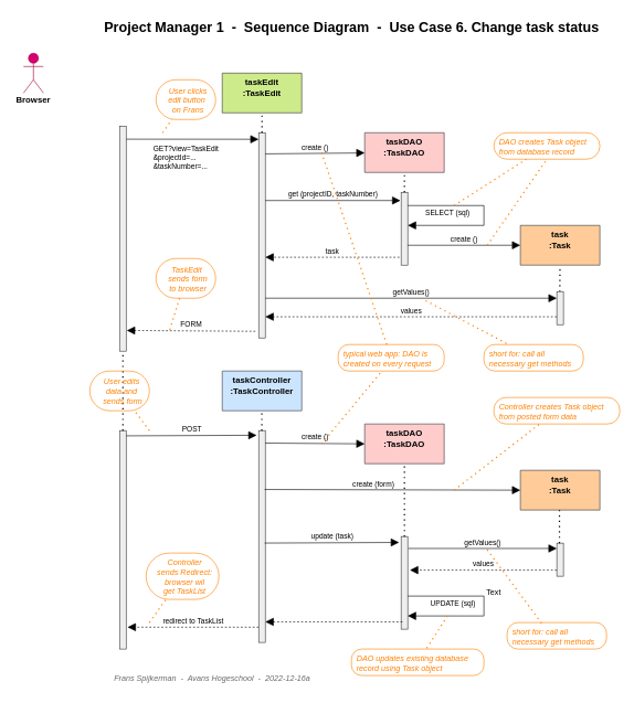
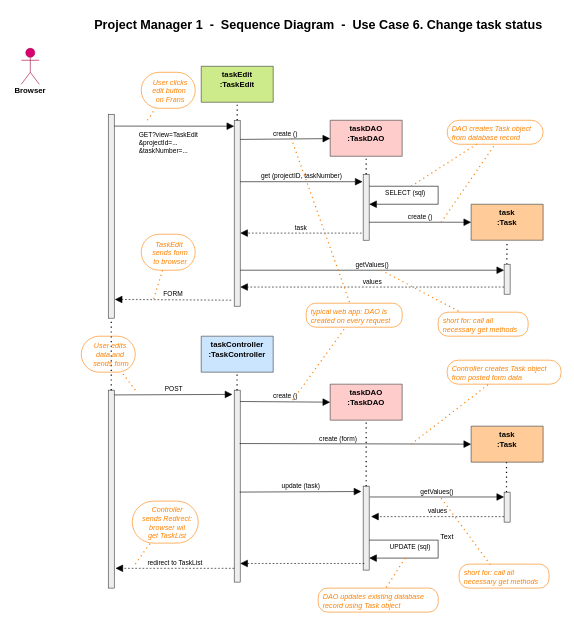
  <mxCell id="0" />
  <mxCell id="1" parent="0" />
  <mxCell id="2" value="&lt;div style=&quot;text-align: left;&quot;&gt;GET?view=TaskEdit&lt;/div&gt;&lt;div style=&quot;text-align: left;&quot;&gt;&amp;amp;projectId=...&lt;/div&gt;&lt;div style=&quot;text-align: left;&quot;&gt;&amp;amp;taskNumber=...&lt;/div&gt;" style="html=1;verticalAlign=bottom;endArrow=block;rounded=0;endSize=10;exitX=0.5;exitY=0.058;exitDx=0;exitDy=0;exitPerimeter=0;entryX=0;entryY=0.034;entryDx=0;entryDy=0;entryPerimeter=0;" parent="1" source="7" edge="1"><mxGeometry x="-0.078" y="-50" width="80" relative="1" as="geometry"><mxPoint x="195" y="210.16" as="sourcePoint" /><mxPoint x="390" y="209.86" as="targetPoint" /><mxPoint as="offset" /></mxGeometry></mxCell>
  <mxCell id="3" value="taskEdit&#10;:TaskEdit" style="swimlane;fontStyle=1;align=center;verticalAlign=top;childLayout=stackLayout;horizontal=1;startSize=60;horizontalStack=0;resizeParent=1;resizeLast=0;collapsible=1;marginBottom=0;rounded=0;shadow=0;strokeWidth=1;fillColor=#cdeb8b;strokeColor=#36393d;fontSize=13;" parent="1" vertex="1"><mxGeometry x="335" y="110" width="120" height="60" as="geometry"><mxRectangle x="230" y="140" width="160" height="26" as="alternateBounds" /></mxGeometry></mxCell>
  <mxCell id="4" value="taskDAO&#10;:TaskDAO" style="swimlane;fontStyle=1;align=center;verticalAlign=top;childLayout=stackLayout;horizontal=1;startSize=60;horizontalStack=0;resizeParent=1;resizeLast=0;collapsible=1;marginBottom=0;rounded=0;shadow=0;strokeWidth=1;fillColor=#ffcccc;strokeColor=#36393d;fontSize=13;" parent="1" vertex="1"><mxGeometry x="550" y="200" width="120" height="60" as="geometry"><mxRectangle x="230" y="140" width="160" height="26" as="alternateBounds" /></mxGeometry></mxCell>
  <mxCell id="5" value="task&#10;:Task" style="swimlane;fontStyle=1;align=center;verticalAlign=top;childLayout=stackLayout;horizontal=1;startSize=60;horizontalStack=0;resizeParent=1;resizeLast=0;collapsible=1;marginBottom=0;rounded=0;shadow=0;strokeWidth=1;fillColor=#ffcc99;strokeColor=#36393d;fontSize=13;" parent="1" vertex="1"><mxGeometry x="785" y="340" width="120" height="60" as="geometry"><mxRectangle x="230" y="140" width="160" height="26" as="alternateBounds" /></mxGeometry></mxCell>
  <mxCell id="6" value="User (Browser)" style="shape=umlActor;verticalLabelPosition=bottom;verticalAlign=top;html=1;fillColor=#d80073;fontColor=#ffffff;strokeColor=#A50040;" parent="1" vertex="1"><mxGeometry x="35" y="80" width="30" height="60" as="geometry" /></mxCell>
  <mxCell id="7" value="" style="html=1;points=[];perimeter=orthogonalPerimeter;fillColor=#eeeeee;strokeColor=#36393d;" parent="1" vertex="1"><mxGeometry x="180" y="190" width="10" height="340" as="geometry" /></mxCell>
  <mxCell id="8" value="" style="html=1;points=[];perimeter=orthogonalPerimeter;fillColor=#eeeeee;strokeColor=#36393d;" parent="1" vertex="1"><mxGeometry x="390" y="200" width="10" height="310" as="geometry" /></mxCell>
  <mxCell id="9" value="FORM" style="html=1;verticalAlign=bottom;endArrow=block;rounded=0;endSize=10;dashed=1;entryX=1.084;entryY=0.908;entryDx=0;entryDy=0;entryPerimeter=0;" parent="1" target="7" edge="1"><mxGeometry width="80" relative="1" as="geometry"><mxPoint x="385" y="500" as="sourcePoint" /><mxPoint x="195" y="500" as="targetPoint" /></mxGeometry></mxCell>
  <mxCell id="10" value="create ()" style="html=1;verticalAlign=bottom;endArrow=block;rounded=0;endSize=10;exitX=1;exitY=0.103;exitDx=0;exitDy=0;exitPerimeter=0;" parent="1" source="8" target="4" edge="1"><mxGeometry width="80" relative="1" as="geometry"><mxPoint x="395" y="230" as="sourcePoint" /><mxPoint x="530" y="229.5" as="targetPoint" /></mxGeometry></mxCell>
  <mxCell id="11" value="" style="html=1;points=[];perimeter=orthogonalPerimeter;fillColor=#eeeeee;strokeColor=#36393d;" parent="1" vertex="1"><mxGeometry x="605" y="290" width="10" height="110" as="geometry" /></mxCell>
  <mxCell id="12" value="get (projectID, taskNumber)" style="html=1;verticalAlign=bottom;endArrow=block;rounded=0;endSize=10;entryX=-0.1;entryY=0.113;entryDx=0;entryDy=0;entryPerimeter=0;" parent="1" source="8" target="11" edge="1"><mxGeometry width="80" relative="1" as="geometry"><mxPoint x="390" y="300" as="sourcePoint" /><mxPoint x="590" y="300.5" as="targetPoint" /></mxGeometry></mxCell>
  <mxCell id="13" value="task" style="html=1;verticalAlign=bottom;endArrow=block;rounded=0;endSize=10;dashed=1;exitX=-0.258;exitY=0.892;exitDx=0;exitDy=0;exitPerimeter=0;" parent="1" source="11" target="8" edge="1"><mxGeometry width="80" relative="1" as="geometry"><mxPoint x="585" y="390" as="sourcePoint" /><mxPoint x="390" y="360" as="targetPoint" /><mxPoint as="offset" /></mxGeometry></mxCell>
  <mxCell id="14" value="create ()" style="html=1;verticalAlign=bottom;endArrow=block;rounded=0;endSize=10;entryX=0;entryY=0.5;entryDx=0;entryDy=0;" parent="1" source="11" target="5" edge="1"><mxGeometry width="80" relative="1" as="geometry"><mxPoint x="630" y="330" as="sourcePoint" /><mxPoint x="770" y="330" as="targetPoint" /></mxGeometry></mxCell>
  <mxCell id="15" value="&lt;font style=&quot;font-size: 13px;&quot;&gt;Browser&lt;/font&gt;" style="text;html=1;strokeColor=none;fillColor=none;align=center;verticalAlign=middle;whiteSpace=wrap;rounded=0;fontStyle=1" parent="1" vertex="1"><mxGeometry x="20" y="135" width="60" height="30" as="geometry" /></mxCell>
  <mxCell id="16" value="" style="endArrow=none;dashed=1;html=1;dashPattern=1 3;strokeWidth=2;rounded=0;entryX=0.5;entryY=1;entryDx=0;entryDy=0;" parent="1" source="11" target="4" edge="1"><mxGeometry width="50" height="50" relative="1" as="geometry"><mxPoint x="740" y="510" as="sourcePoint" /><mxPoint x="740" y="470" as="targetPoint" /></mxGeometry></mxCell>
  <mxCell id="17" value="" style="endArrow=none;dashed=1;html=1;dashPattern=1 3;strokeWidth=2;rounded=0;entryX=0.5;entryY=1;entryDx=0;entryDy=0;" parent="1" source="8" target="3" edge="1"><mxGeometry width="50" height="50" relative="1" as="geometry"><mxPoint x="765" y="510" as="sourcePoint" /><mxPoint x="765" y="470" as="targetPoint" /></mxGeometry></mxCell>
  <mxCell id="18" value="" style="endArrow=none;dashed=1;html=1;dashPattern=1 3;strokeWidth=2;rounded=0;exitX=0.453;exitY=0.004;exitDx=0;exitDy=0;exitPerimeter=0;" parent="1" source="19" target="5" edge="1"><mxGeometry width="50" height="50" relative="1" as="geometry"><mxPoint x="845" y="400" as="sourcePoint" /><mxPoint x="845" y="400" as="targetPoint" /></mxGeometry></mxCell>
  <mxCell id="19" value="" style="html=1;points=[];perimeter=orthogonalPerimeter;fillColor=#eeeeee;strokeColor=#36393d;" parent="1" vertex="1"><mxGeometry x="840" y="440" width="10" height="50" as="geometry" /></mxCell>
  <mxCell id="20" value="getValues()" style="html=1;verticalAlign=bottom;endArrow=block;rounded=0;endSize=10;" parent="1" source="8" edge="1"><mxGeometry width="80" relative="1" as="geometry"><mxPoint x="390" y="420" as="sourcePoint" /><mxPoint x="840" y="450" as="targetPoint" /></mxGeometry></mxCell>
  <mxCell id="21" value="values" style="html=1;verticalAlign=bottom;endArrow=block;rounded=0;endSize=10;dashed=1;entryX=1;entryY=0.897;entryDx=0;entryDy=0;entryPerimeter=0;" parent="1" source="19" target="8" edge="1"><mxGeometry width="80" relative="1" as="geometry"><mxPoint x="805" y="470" as="sourcePoint" /><mxPoint x="455" y="470" as="targetPoint" /><mxPoint as="offset" /></mxGeometry></mxCell>
  <mxCell id="22" value="taskController&#10;:TaskController" style="swimlane;fontStyle=1;align=center;verticalAlign=top;childLayout=stackLayout;horizontal=1;startSize=60;horizontalStack=0;resizeParent=1;resizeLast=0;collapsible=1;marginBottom=0;rounded=0;shadow=0;strokeWidth=1;fillColor=#CCE5FF;strokeColor=#36393d;fontSize=13;" parent="1" vertex="1"><mxGeometry x="335" y="560" width="120" height="60" as="geometry"><mxRectangle x="230" y="140" width="160" height="26" as="alternateBounds" /></mxGeometry></mxCell>
  <mxCell id="23" value="" style="html=1;points=[];perimeter=orthogonalPerimeter;fillColor=#eeeeee;strokeColor=#36393d;" parent="1" vertex="1"><mxGeometry x="180" y="650" width="10" height="330" as="geometry" /></mxCell>
  <mxCell id="24" value="POST" style="html=1;verticalAlign=bottom;endArrow=block;rounded=0;endSize=10;entryX=-0.3;entryY=0.022;entryDx=0;entryDy=0;entryPerimeter=0;exitX=1;exitY=0.024;exitDx=0;exitDy=0;exitPerimeter=0;" parent="1" source="23" target="25" edge="1"><mxGeometry width="80" relative="1" as="geometry"><mxPoint x="195" y="657" as="sourcePoint" /><mxPoint x="350" y="660" as="targetPoint" /></mxGeometry></mxCell>
  <mxCell id="25" value="" style="html=1;points=[];perimeter=orthogonalPerimeter;fillColor=#eeeeee;strokeColor=#36393d;" parent="1" vertex="1"><mxGeometry x="390" y="650" width="10" height="320" as="geometry" /></mxCell>
  <mxCell id="26" value="redirect to TaskList" style="html=1;verticalAlign=bottom;endArrow=block;rounded=0;endSize=10;dashed=1;entryX=1.2;entryY=0.9;entryDx=0;entryDy=0;entryPerimeter=0;" parent="1" source="25" target="23" edge="1"><mxGeometry width="80" relative="1" as="geometry"><mxPoint x="355" y="950" as="sourcePoint" /><mxPoint x="225" y="940" as="targetPoint" /></mxGeometry></mxCell>
  <mxCell id="27" value="" style="endArrow=none;dashed=1;html=1;dashPattern=1 3;strokeWidth=2;rounded=0;" parent="1" target="7" edge="1"><mxGeometry width="50" height="50" relative="1" as="geometry"><mxPoint x="185" y="650" as="sourcePoint" /><mxPoint x="380" y="180" as="targetPoint" /></mxGeometry></mxCell>
  <mxCell id="28" value="" style="edgeStyle=orthogonalEdgeStyle;rounded=0;orthogonalLoop=1;jettySize=auto;html=1;strokeColor=#FF8000;fontColor=#FF8000;opacity=0;" parent="1" source="29" target="31" edge="1"><mxGeometry relative="1" as="geometry" /></mxCell>
  <mxCell id="29" value="task&#10;:Task" style="swimlane;fontStyle=1;align=center;verticalAlign=top;childLayout=stackLayout;horizontal=1;startSize=60;horizontalStack=0;resizeParent=1;resizeLast=0;collapsible=1;marginBottom=0;rounded=0;shadow=0;strokeWidth=1;fillColor=#ffcc99;strokeColor=#36393d;fontSize=13;" parent="1" vertex="1"><mxGeometry x="785" y="710" width="120" height="60" as="geometry"><mxRectangle x="230" y="140" width="160" height="26" as="alternateBounds" /></mxGeometry></mxCell>
  <mxCell id="30" value="create (form)" style="html=1;verticalAlign=bottom;endArrow=block;rounded=0;endSize=10;exitX=0.9;exitY=0.278;exitDx=0;exitDy=0;exitPerimeter=0;entryX=0;entryY=0.5;entryDx=0;entryDy=0;" parent="1" source="25" target="29" edge="1"><mxGeometry x="-0.151" y="-1" width="80" relative="1" as="geometry"><mxPoint x="395" y="740" as="sourcePoint" /><mxPoint x="775" y="740" as="targetPoint" /><mxPoint as="offset" /></mxGeometry></mxCell>
  <mxCell id="31" value="" style="html=1;points=[];perimeter=orthogonalPerimeter;fillColor=#eeeeee;strokeColor=#36393d;" parent="1" vertex="1"><mxGeometry x="840" y="820" width="10" height="50" as="geometry" /></mxCell>
  <mxCell id="32" value="" style="endArrow=none;dashed=1;html=1;dashPattern=1 3;strokeWidth=2;rounded=0;" parent="1" source="31" edge="1"><mxGeometry width="50" height="50" relative="1" as="geometry"><mxPoint x="844" y="800" as="sourcePoint" /><mxPoint x="844" y="770" as="targetPoint" /></mxGeometry></mxCell>
  <mxCell id="33" value="taskDAO&#10;:TaskDAO" style="swimlane;fontStyle=1;align=center;verticalAlign=top;childLayout=stackLayout;horizontal=1;startSize=60;horizontalStack=0;resizeParent=1;resizeLast=0;collapsible=1;marginBottom=0;rounded=0;shadow=0;strokeWidth=1;fillColor=#ffcccc;strokeColor=#36393d;fontSize=13;" parent="1" vertex="1"><mxGeometry x="550" y="640" width="120" height="60" as="geometry"><mxRectangle x="230" y="140" width="160" height="26" as="alternateBounds" /></mxGeometry></mxCell>
  <mxCell id="34" value="create ()" style="html=1;verticalAlign=bottom;endArrow=block;rounded=0;endSize=10;exitX=1;exitY=0.059;exitDx=0;exitDy=0;exitPerimeter=0;entryX=0;entryY=0.5;entryDx=0;entryDy=0;" parent="1" source="25" target="33" edge="1"><mxGeometry width="80" relative="1" as="geometry"><mxPoint x="390" y="669.5" as="sourcePoint" /><mxPoint x="530" y="669.5" as="targetPoint" /></mxGeometry></mxCell>
  <mxCell id="35" value="" style="html=1;points=[];perimeter=orthogonalPerimeter;fillColor=#eeeeee;strokeColor=#36393d;" parent="1" vertex="1"><mxGeometry x="605" y="810" width="10" height="140" as="geometry" /></mxCell>
  <mxCell id="36" value="" style="endArrow=none;dashed=1;html=1;dashPattern=1 3;strokeWidth=2;rounded=0;" parent="1" source="35" target="33" edge="1"><mxGeometry width="50" height="50" relative="1" as="geometry"><mxPoint x="740" y="1030" as="sourcePoint" /><mxPoint x="610" y="780" as="targetPoint" /></mxGeometry></mxCell>
  <mxCell id="37" value="update (task)" style="html=1;verticalAlign=bottom;endArrow=block;rounded=0;endSize=10;entryX=-0.3;entryY=0.064;entryDx=0;entryDy=0;entryPerimeter=0;exitX=0.9;exitY=0.531;exitDx=0;exitDy=0;exitPerimeter=0;" parent="1" source="25" target="35" edge="1"><mxGeometry width="80" relative="1" as="geometry"><mxPoint x="390" y="820" as="sourcePoint" /><mxPoint x="590" y="820" as="targetPoint" /></mxGeometry></mxCell>
  <mxCell id="38" value="getValues()" style="html=1;verticalAlign=bottom;endArrow=block;rounded=0;endSize=10;exitX=1.1;exitY=0.129;exitDx=0;exitDy=0;exitPerimeter=0;" parent="1" source="35" target="31" edge="1"><mxGeometry width="80" relative="1" as="geometry"><mxPoint x="630" y="830" as="sourcePoint" /><mxPoint x="830" y="830" as="targetPoint" /></mxGeometry></mxCell>
  <mxCell id="39" value="values" style="html=1;verticalAlign=bottom;endArrow=block;rounded=0;endSize=10;dashed=1;entryX=1.321;entryY=0.363;entryDx=0;entryDy=0;entryPerimeter=0;" parent="1" source="31" target="35" edge="1"><mxGeometry width="80" relative="1" as="geometry"><mxPoint x="830" y="870" as="sourcePoint" /><mxPoint x="630" y="870" as="targetPoint" /><mxPoint as="offset" /></mxGeometry></mxCell>
  <mxCell id="40" value="UPDATE (sql)" style="html=1;verticalAlign=bottom;endArrow=block;rounded=0;endSize=10;" parent="1" target="35" edge="1"><mxGeometry x="0.478" y="-10" width="80" relative="1" as="geometry"><mxPoint x="615" y="900" as="sourcePoint" /><mxPoint x="630" y="930" as="targetPoint" /><Array as="points"><mxPoint x="730" y="900" /><mxPoint x="730" y="930" /></Array><mxPoint as="offset" /></mxGeometry></mxCell>
  <mxCell id="41" value="" style="html=1;verticalAlign=bottom;endArrow=block;rounded=0;endSize=10;dashed=1;exitX=0.2;exitY=0.921;exitDx=0;exitDy=0;exitPerimeter=0;" parent="1" source="35" target="25" edge="1"><mxGeometry y="-10" width="80" relative="1" as="geometry"><mxPoint x="590" y="940" as="sourcePoint" /><mxPoint x="390" y="940" as="targetPoint" /><mxPoint as="offset" /></mxGeometry></mxCell>
  <mxCell id="42" value="Project Manager 1&amp;nbsp; -&amp;nbsp; Sequence Diagram&amp;nbsp; -&amp;nbsp; Use Case 6. Change task status" style="text;html=1;align=left;verticalAlign=middle;resizable=0;points=[];autosize=1;strokeColor=none;fillColor=none;fontSize=21;fontStyle=1" parent="1" vertex="1"><mxGeometry x="155" y="20" width="770" height="40" as="geometry" /></mxCell>
- <mxCell id="43" value="Frans Spijkerman&amp;nbsp; -&amp;nbsp; Avans Hogeschool&amp;nbsp; -&amp;nbsp; 2022-12-16a" style="text;html=1;align=left;verticalAlign=middle;resizable=0;points=[];autosize=1;fontSize=12;fontStyle=2;labelBackgroundColor=none;fontColor=#696969;" parent="1" vertex="1"><mxGeometry x="170" y="1010" width="320" height="30" as="geometry" /></mxCell>
  <mxCell id="44" value="Text" style="text;html=1;strokeColor=none;fillColor=none;align=center;verticalAlign=middle;whiteSpace=wrap;rounded=0;" parent="1" vertex="1"><mxGeometry x="715" y="880" width="60" height="30" as="geometry" /></mxCell>
  <mxCell id="45" value="" style="edgeStyle=orthogonalEdgeStyle;rounded=0;orthogonalLoop=1;jettySize=auto;html=1;fontColor=#000000;opacity=0;" parent="1" source="46" target="31" edge="1"><mxGeometry relative="1" as="geometry" /></mxCell>
  <mxCell id="46" value="short for:&amp;nbsp;call all&lt;br&gt;necessary get methods" style="text;html=1;align=left;verticalAlign=middle;resizable=0;points=[];autosize=1;strokeColor=#FF8000;fillColor=none;fontStyle=2;fontColor=#FF8000;spacingTop=1;spacingLeft=6;spacingRight=3;rounded=1;arcSize=41;" parent="1" vertex="1"><mxGeometry x="765" y="940" width="150" height="40" as="geometry" /></mxCell>
  <mxCell id="47" value="" style="endArrow=none;dashed=1;html=1;dashPattern=1 3;strokeWidth=2;rounded=0;opacity=0;" parent="1" edge="1"><mxGeometry width="50" height="50" relative="1" as="geometry"><mxPoint x="715" y="920" as="sourcePoint" /><mxPoint x="765" y="870" as="targetPoint" /></mxGeometry></mxCell>
  <mxCell id="48" value="" style="endArrow=none;dashed=1;html=1;dashPattern=1 3;strokeWidth=2;rounded=0;fontColor=#FF8000;entryX=0.348;entryY=0.033;entryDx=0;entryDy=0;entryPerimeter=0;strokeColor=#FF8000;" parent="1" target="46" edge="1"><mxGeometry width="50" height="50" relative="1" as="geometry"><mxPoint x="735" y="830" as="sourcePoint" /><mxPoint x="620" y="710" as="targetPoint" /></mxGeometry></mxCell>
- <mxCell id="49" value="typical web app: DAO is&lt;br&gt;created on every request" style="text;html=1;align=left;verticalAlign=middle;resizable=0;points=[];autosize=1;strokeColor=#FF8000;fillColor=none;fontStyle=2;fontColor=#FF8000;spacingTop=1;spacingLeft=6;spacingRight=3;rounded=1;arcSize=40;" parent="1" vertex="1"><mxGeometry x="510" y="520" width="160" height="40" as="geometry" /></mxCell>
+ <mxCell id="49" value="typical web app: DAO is&lt;br&gt;created on every request" style="text;html=1;align=left;verticalAlign=middle;resizable=0;points=[];autosize=1;strokeColor=#FF8000;fillColor=none;fontStyle=2;fontColor=#FF8000;spacingTop=1;spacingLeft=6;spacingRight=3;rounded=1;arcSize=40;" parent="1" vertex="1"><mxGeometry x="510" y="505" width="160" height="40" as="geometry" /></mxCell>
  <mxCell id="50" value="" style="endArrow=none;dashed=1;html=1;dashPattern=1 3;strokeWidth=2;rounded=0;fontColor=#FF8000;strokeColor=#FF8000;exitX=0.395;exitY=1.086;exitDx=0;exitDy=0;exitPerimeter=0;" parent="1" source="49" edge="1"><mxGeometry width="50" height="50" relative="1" as="geometry"><mxPoint x="706.94" y="510" as="sourcePoint" /><mxPoint x="485" y="670" as="targetPoint" /></mxGeometry></mxCell>
  <mxCell id="51" value="" style="endArrow=none;dashed=1;html=1;dashPattern=1 3;strokeWidth=2;rounded=0;entryX=0.5;entryY=1;entryDx=0;entryDy=0;" parent="1" edge="1"><mxGeometry width="50" height="50" relative="1" as="geometry"><mxPoint x="394.74" y="650" as="sourcePoint" /><mxPoint x="394.74" y="620" as="targetPoint" /><Array as="points"><mxPoint x="394.74" y="650" /></Array></mxGeometry></mxCell>
  <mxCell id="52" value="" style="endArrow=none;dashed=1;html=1;dashPattern=1 3;strokeWidth=2;rounded=0;fontColor=#FF8000;strokeColor=#FF8000;" parent="1" target="49" edge="1"><mxGeometry width="50" height="50" relative="1" as="geometry"><mxPoint x="485" y="230" as="sourcePoint" /><mxPoint x="660.8" y="647.66" as="targetPoint" /></mxGeometry></mxCell>
  <mxCell id="53" value="DAO creates Task object&lt;br&gt;from database record" style="text;html=1;align=left;verticalAlign=middle;resizable=0;points=[];autosize=1;strokeColor=#FF8000;fillColor=none;fontStyle=2;fontColor=#FF8000;spacingTop=1;spacingLeft=6;spacingRight=3;rounded=1;arcSize=50;" parent="1" vertex="1"><mxGeometry x="745" y="200" width="160" height="40" as="geometry" /></mxCell>
  <mxCell id="54" value="Controller creates Task object&lt;br&gt;from posted form data" style="text;html=1;align=left;verticalAlign=middle;resizable=0;points=[];autosize=1;strokeColor=#FF8000;fillColor=none;fontStyle=2;fontColor=#FF8000;spacingTop=1;spacingLeft=6;spacingRight=3;rounded=1;arcSize=46;" parent="1" vertex="1"><mxGeometry x="745" y="600" width="190" height="40" as="geometry" /></mxCell>
  <mxCell id="55" value="" style="endArrow=none;dashed=1;html=1;dashPattern=1 3;strokeWidth=2;rounded=0;fontColor=#FF8000;strokeColor=#FF8000;entryX=0.5;entryY=1;entryDx=0;entryDy=0;entryPerimeter=0;" parent="1" target="53" edge="1"><mxGeometry width="50" height="50" relative="1" as="geometry"><mxPoint x="735" y="370" as="sourcePoint" /><mxPoint x="611.379" y="510" as="targetPoint" /></mxGeometry></mxCell>
  <mxCell id="56" value="" style="endArrow=none;dashed=1;html=1;dashPattern=1 3;strokeWidth=2;rounded=0;fontColor=#FF8000;strokeColor=#FF8000;" parent="1" target="54" edge="1"><mxGeometry width="50" height="50" relative="1" as="geometry"><mxPoint x="685" y="740" as="sourcePoint" /><mxPoint x="835" y="220" as="targetPoint" /></mxGeometry></mxCell>
  <mxCell id="57" value="DAO updates existing database&lt;br&gt;record&amp;nbsp;using Task object" style="text;html=1;align=left;verticalAlign=middle;resizable=0;points=[];autosize=1;strokeColor=#FF8000;fillColor=none;fontStyle=2;fontColor=#FF8000;spacingTop=1;spacingLeft=6;spacingRight=3;rounded=1;arcSize=39;" parent="1" vertex="1"><mxGeometry x="530" y="980" width="200" height="40" as="geometry" /></mxCell>
  <mxCell id="58" value="" style="endArrow=none;dashed=1;html=1;dashPattern=1 3;strokeWidth=2;rounded=0;fontColor=#FF8000;strokeColor=#FF8000;" parent="1" target="57" edge="1"><mxGeometry width="50" height="50" relative="1" as="geometry"><mxPoint x="675" y="930" as="sourcePoint" /><mxPoint x="775" y="1121.32" as="targetPoint" /></mxGeometry></mxCell>
  <mxCell id="59" value="SELECT (sql)" style="html=1;verticalAlign=bottom;endArrow=block;rounded=0;endSize=10;" parent="1" edge="1"><mxGeometry x="0.538" y="-10" width="80" relative="1" as="geometry"><mxPoint x="615" y="310" as="sourcePoint" /><mxPoint x="615" y="340" as="targetPoint" /><Array as="points"><mxPoint x="730" y="310" /><mxPoint x="730" y="340" /></Array><mxPoint as="offset" /></mxGeometry></mxCell>
  <mxCell id="60" value="" style="endArrow=none;dashed=1;html=1;dashPattern=1 3;strokeWidth=2;rounded=0;fontColor=#FF8000;strokeColor=#FF8000;" parent="1" target="53" edge="1"><mxGeometry width="50" height="50" relative="1" as="geometry"><mxPoint x="685" y="310" as="sourcePoint" /><mxPoint x="835" y="250" as="targetPoint" /></mxGeometry></mxCell>
  <mxCell id="61" value="User clicks&lt;br&gt;edit button&amp;nbsp;&lt;br&gt;on Frans" style="text;html=1;align=center;verticalAlign=middle;resizable=0;points=[];autosize=1;strokeColor=#FF8000;fillColor=none;fontStyle=2;fontColor=#FF8000;spacingTop=1;spacingLeft=8;spacingRight=3;rounded=1;arcSize=50;" parent="1" vertex="1"><mxGeometry x="235" y="120" width="90" height="60" as="geometry" /></mxCell>
  <mxCell id="62" value="User edits&lt;br&gt;data&amp;nbsp;and&lt;br&gt;&amp;nbsp;sends form" style="text;html=1;align=center;verticalAlign=middle;resizable=0;points=[];autosize=1;strokeColor=#FF8000;fillColor=none;fontStyle=2;fontColor=#FF8000;spacingTop=1;spacingLeft=8;spacingRight=3;rounded=1;arcSize=50;" parent="1" vertex="1"><mxGeometry x="135" y="560" width="90" height="60" as="geometry" /></mxCell>
  <mxCell id="63" value="" style="endArrow=none;dashed=1;html=1;dashPattern=1 3;strokeWidth=2;rounded=0;fontColor=#FF8000;strokeColor=#FF8000;" parent="1" target="62" edge="1"><mxGeometry width="50" height="50" relative="1" as="geometry"><mxPoint x="225" y="650" as="sourcePoint" /><mxPoint x="495" y="680" as="targetPoint" /></mxGeometry></mxCell>
  <mxCell id="64" value="" style="endArrow=none;dashed=1;html=1;dashPattern=1 3;strokeWidth=2;rounded=0;fontColor=#FF8000;strokeColor=#FF8000;" parent="1" target="61" edge="1"><mxGeometry width="50" height="50" relative="1" as="geometry"><mxPoint x="245" y="200" as="sourcePoint" /><mxPoint x="495" y="680" as="targetPoint" /></mxGeometry></mxCell>
  <mxCell id="65" value="Controller&lt;br&gt;sends Redirect:&lt;br&gt;browser&amp;nbsp;wil&lt;br&gt;get TaskList" style="text;html=1;align=center;verticalAlign=middle;resizable=0;points=[];autosize=1;strokeColor=#FF8000;fillColor=none;fontStyle=2;fontColor=#FF8000;spacingTop=1;spacingLeft=8;spacingRight=3;rounded=1;arcSize=50;" parent="1" vertex="1"><mxGeometry x="220" y="835" width="110" height="70" as="geometry" /></mxCell>
  <mxCell id="66" value="" style="endArrow=none;dashed=1;html=1;dashPattern=1 3;strokeWidth=2;rounded=0;fontColor=#FF8000;strokeColor=#FF8000;" parent="1" target="65" edge="1"><mxGeometry width="50" height="50" relative="1" as="geometry"><mxPoint x="225" y="940" as="sourcePoint" /><mxPoint x="263.571" y="630" as="targetPoint" /></mxGeometry></mxCell>
  <mxCell id="67" value="TaskEdit&amp;nbsp;&lt;br&gt;sends form &lt;br&gt;to browser" style="text;html=1;align=center;verticalAlign=middle;resizable=0;points=[];autosize=1;strokeColor=#FF8000;fillColor=none;fontStyle=2;fontColor=#FF8000;spacingTop=1;spacingLeft=8;spacingRight=3;rounded=1;arcSize=50;" parent="1" vertex="1"><mxGeometry x="235" y="390" width="90" height="60" as="geometry" /></mxCell>
  <mxCell id="68" value="" style="endArrow=none;dashed=1;html=1;dashPattern=1 3;strokeWidth=2;rounded=0;fontColor=#FF8000;strokeColor=#FF8000;" parent="1" source="67" edge="1"><mxGeometry width="50" height="50" relative="1" as="geometry"><mxPoint x="255" y="670" as="sourcePoint" /><mxPoint x="255" y="500" as="targetPoint" /></mxGeometry></mxCell>
  <mxCell id="69" value="short for:&amp;nbsp;call all&lt;br&gt;necessary get methods" style="text;html=1;align=left;verticalAlign=middle;resizable=0;points=[];autosize=1;strokeColor=#FF8000;fillColor=none;fontStyle=2;fontColor=#FF8000;spacingTop=1;spacingLeft=6;spacingRight=3;rounded=1;arcSize=41;" parent="1" vertex="1"><mxGeometry x="730" y="520" width="150" height="40" as="geometry" /></mxCell>
  <mxCell id="70" value="" style="endArrow=none;dashed=1;html=1;dashPattern=1 3;strokeWidth=2;rounded=0;fontColor=#FF8000;strokeColor=#FF8000;" parent="1" target="69" edge="1"><mxGeometry width="50" height="50" relative="1" as="geometry"><mxPoint x="635" y="450" as="sourcePoint" /><mxPoint x="588.548" y="530" as="targetPoint" /></mxGeometry></mxCell>
